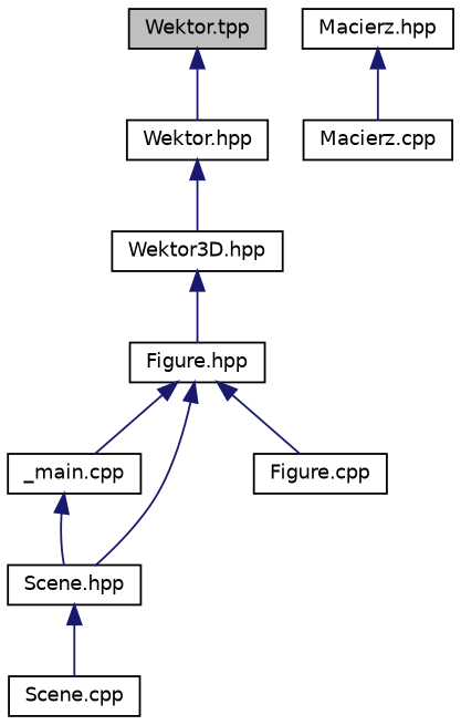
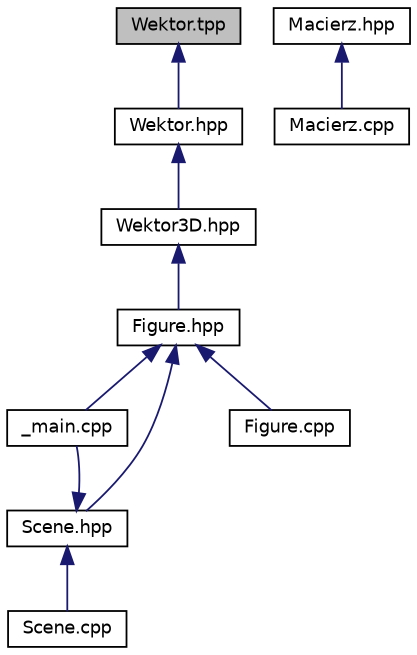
  digraph {
    node [color=black fillcolor=white fontname=Helvetica fontsize=10 shape=record style=filled]
    edge [color=midnightblue dir=back fontname=Helvetica fontsize=10 labelfontname=Helvetica labelfontsize=10 style=solid]
    n1 [fillcolor=grey75 fontcolor=black height=0.2 label="Wektor.tpp" width=0.4]
    n2 [height=0.2 label="Wektor.hpp" width=0.4]
    n3 [height=0.2 label="Wektor3D.hpp" width=0.4]
    n4 [height=0.2 label="Macierz.hpp" width=0.4]
    n5 [height=0.2 label="Macierz.cpp" width=0.4]
    n6 [height=0.2 label="Figure.hpp" width=0.4]
    n7 [height=0.2 label="_main.cpp" width=0.4]
    n8 [height=0.2 label="Scene.hpp" width=0.4]
    n9 [height=0.2 label="Figure.cpp" width=0.4]
    n10 [height=0.2 label="Scene.cpp" width=0.4]
    n1 -> n2
    n2 -> n3
    n3 -> n6
    n4 -> n5
    n6 -> n7
    n6 -> n8
    n6 -> n9
-   n7 -> n8
+   n8 -> n7
    n8 -> n10
  }
